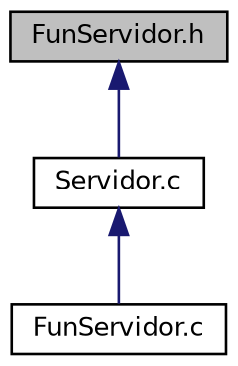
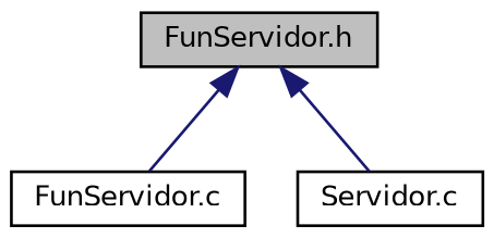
  digraph {
    node [color=black fillcolor=white fontname=Helvetica fontsize=10 shape=record style=filled]
    edge [color=midnightblue dir=back fontname=Helvetica fontsize=10 labelfontname=Helvetica labelfontsize=10 style=solid]
    n1 [fillcolor=grey75 fontcolor=black height=0.2 label="FunServidor.h" width=0.4]
    n2 [height=0.2 label="FunServidor.c" width=0.4]
    n3 [height=0.2 label="Servidor.c" width=0.4]
-   n3 -> n2
+   n1 -> n2
    n1 -> n3
  }
